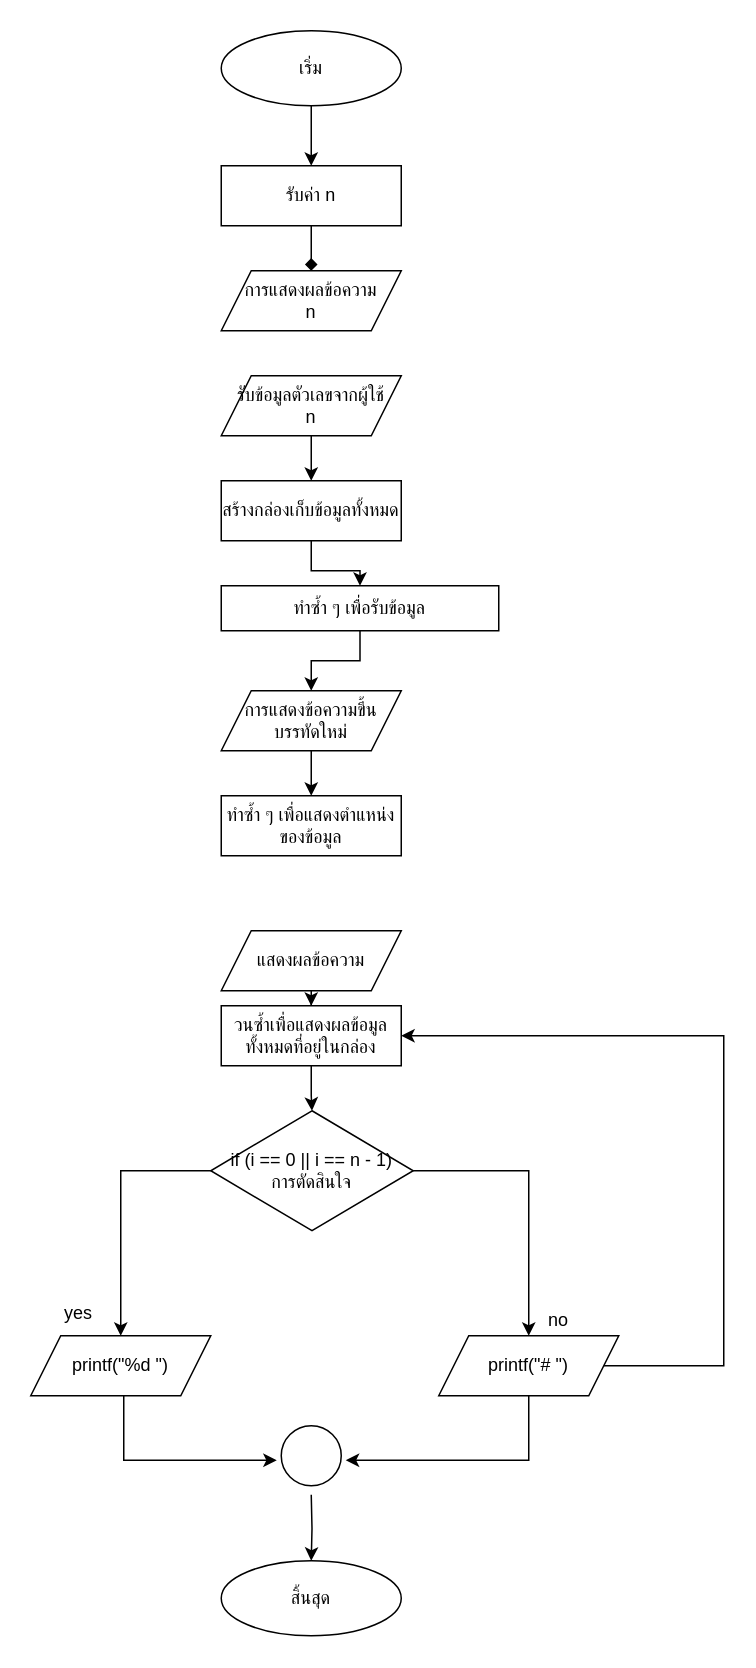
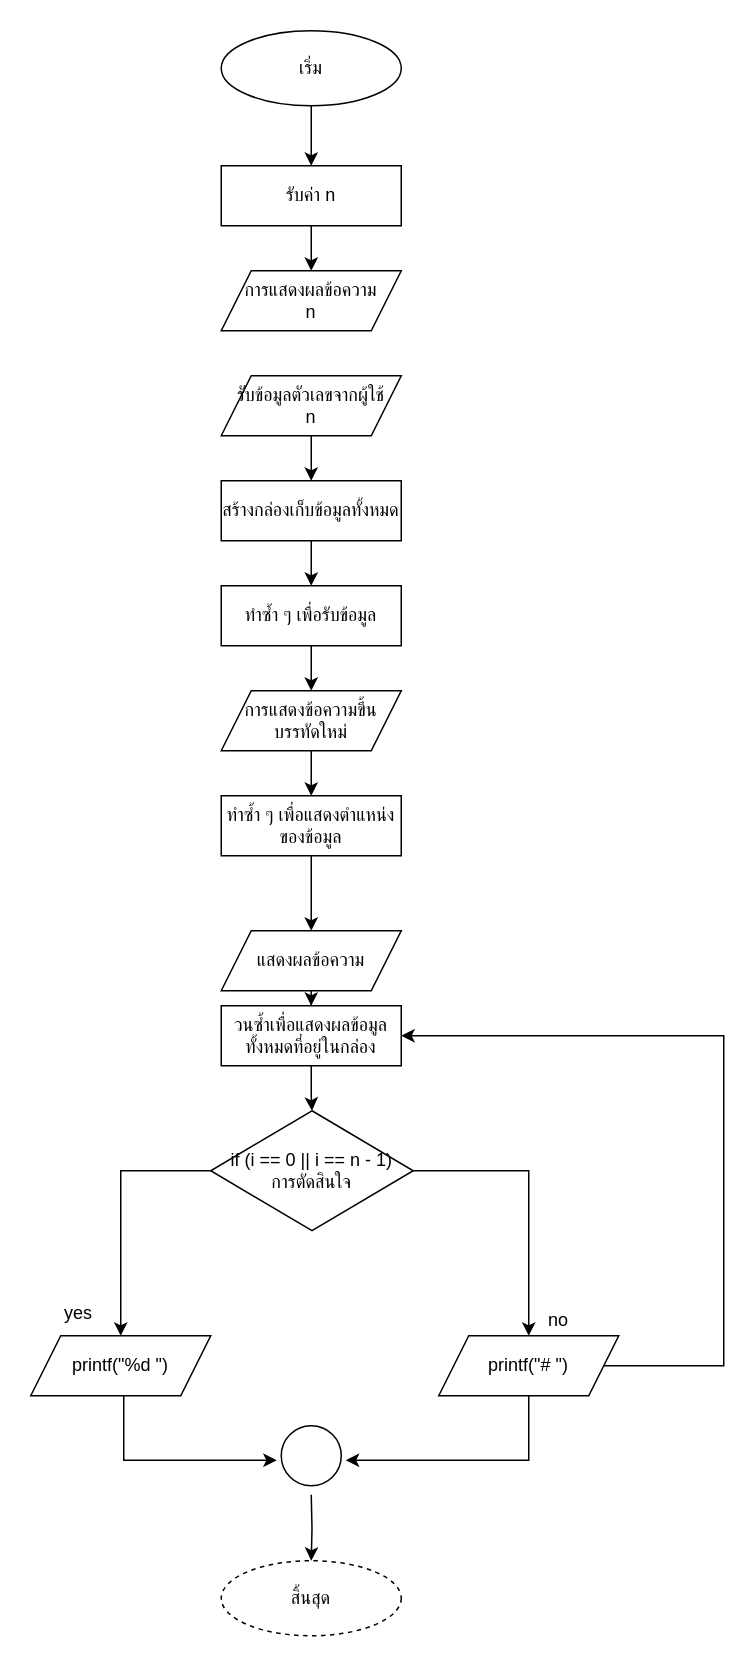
  <mxCell id="0" />
  <mxCell id="1" parent="0" />
  <mxCell id="2" style="edgeStyle=orthogonalEdgeStyle;rounded=0;orthogonalLoop=1;jettySize=auto;html=1;entryX=0.5;entryY=0;entryDx=0;entryDy=0;" edge="1" parent="1" source="3"><mxGeometry relative="1" as="geometry"><mxPoint x="207" y="110" as="targetPoint" /></mxGeometry></mxCell>
  <mxCell id="3" value="เริ่ม" style="ellipse;whiteSpace=wrap;html=1;" vertex="1" parent="1"><mxGeometry x="147" y="20" width="120" height="50" as="geometry" /></mxCell>
- <mxCell id="4" value="สิ้นสุด" style="ellipse;whiteSpace=wrap;html=1;" vertex="1" parent="1"><mxGeometry x="147" y="1040" width="120" height="50" as="geometry" /></mxCell>
- <mxCell id="5" style="edgeStyle=orthogonalEdgeStyle;rounded=0;orthogonalLoop=1;jettySize=auto;html=1;entryX=0.5;entryY=0;entryDx=0;entryDy=0;endArrow=diamond;" edge="1" parent="1" source="6" target="7"><mxGeometry relative="1" as="geometry" /></mxCell>
+ <mxCell id="4" value="สิ้นสุด" style="ellipse;whiteSpace=wrap;html=1;dashed=1;" vertex="1" parent="1"><mxGeometry x="147" y="1040" width="120" height="50" as="geometry" /></mxCell>
+ <mxCell id="5" style="edgeStyle=orthogonalEdgeStyle;rounded=0;orthogonalLoop=1;jettySize=auto;html=1;entryX=0.5;entryY=0;entryDx=0;entryDy=0;" edge="1" parent="1" source="6" target="7"><mxGeometry relative="1" as="geometry" /></mxCell>
  <mxCell id="6" value="รับค่า n" style="rounded=0;whiteSpace=wrap;html=1;" vertex="1" parent="1"><mxGeometry x="147" y="110" width="120" height="40" as="geometry" /></mxCell>
  <mxCell id="7" value="การแสดงผลข้อความ&lt;div&gt;n&lt;/div&gt;" style="shape=parallelogram;perimeter=parallelogramPerimeter;whiteSpace=wrap;html=1;fixedSize=1;" vertex="1" parent="1"><mxGeometry x="147" y="180" width="120" height="40" as="geometry" /></mxCell>
  <mxCell id="8" style="edgeStyle=orthogonalEdgeStyle;rounded=0;orthogonalLoop=1;jettySize=auto;html=1;entryX=0.5;entryY=0;entryDx=0;entryDy=0;" edge="1" parent="1" source="9" target="11"><mxGeometry relative="1" as="geometry" /></mxCell>
  <mxCell id="9" value="รับข้อมูลตัวเลขจากผู้ใช้&lt;div&gt;n&lt;/div&gt;" style="shape=parallelogram;perimeter=parallelogramPerimeter;whiteSpace=wrap;html=1;fixedSize=1;" vertex="1" parent="1"><mxGeometry x="147" y="250" width="120" height="40" as="geometry" /></mxCell>
  <mxCell id="10" style="edgeStyle=orthogonalEdgeStyle;rounded=0;orthogonalLoop=1;jettySize=auto;html=1;entryX=0.5;entryY=0;entryDx=0;entryDy=0;" edge="1" parent="1" source="11" target="13"><mxGeometry relative="1" as="geometry" /></mxCell>
  <mxCell id="11" value="สร้างกล่องเก็บข้อมูลทั้งหมด" style="rounded=0;whiteSpace=wrap;html=1;" vertex="1" parent="1"><mxGeometry x="147" y="320" width="120" height="40" as="geometry" /></mxCell>
  <mxCell id="12" style="edgeStyle=orthogonalEdgeStyle;rounded=0;orthogonalLoop=1;jettySize=auto;html=1;entryX=0.5;entryY=0;entryDx=0;entryDy=0;" edge="1" parent="1" source="13" target="15"><mxGeometry relative="1" as="geometry" /></mxCell>
- <mxCell id="13" value="ทำซ้ำ ๆ เพื่อรับข้อมูล" style="rounded=0;whiteSpace=wrap;html=1;" vertex="1" parent="1"><mxGeometry x="147" y="390" width="185" height="30" as="geometry" /></mxCell>
+ <mxCell id="13" value="ทำซ้ำ ๆ เพื่อรับข้อมูล" style="rounded=0;whiteSpace=wrap;html=1;" vertex="1" parent="1"><mxGeometry x="147" y="390" width="120" height="40" as="geometry" /></mxCell>
  <mxCell id="14" style="edgeStyle=orthogonalEdgeStyle;rounded=0;orthogonalLoop=1;jettySize=auto;html=1;entryX=0.5;entryY=0;entryDx=0;entryDy=0;" edge="1" parent="1" source="15" target="17"><mxGeometry relative="1" as="geometry" /></mxCell>
  <mxCell id="15" value="การแสดงข้อความขึ้นบรรทัดใหม่" style="shape=parallelogram;perimeter=parallelogramPerimeter;whiteSpace=wrap;html=1;fixedSize=1;" vertex="1" parent="1"><mxGeometry x="147" y="460" width="120" height="40" as="geometry" /></mxCell>
+ <mxCell id="16" style="edgeStyle=orthogonalEdgeStyle;rounded=0;orthogonalLoop=1;jettySize=auto;html=1;entryX=0.5;entryY=0;entryDx=0;entryDy=0;" edge="1" parent="1" source="17" target="19"><mxGeometry relative="1" as="geometry" /></mxCell>
  <mxCell id="17" value="ทำซ้ำ ๆ เพื่อแสดงตำแหน่งของข้อมูล" style="rounded=0;whiteSpace=wrap;html=1;" vertex="1" parent="1"><mxGeometry x="147" y="530" width="120" height="40" as="geometry" /></mxCell>
  <mxCell id="18" style="edgeStyle=orthogonalEdgeStyle;rounded=0;orthogonalLoop=1;jettySize=auto;html=1;" edge="1" parent="1" source="19" target="21"><mxGeometry relative="1" as="geometry" /></mxCell>
  <mxCell id="19" value="แสดงผลข้อความ" style="shape=parallelogram;perimeter=parallelogramPerimeter;whiteSpace=wrap;html=1;fixedSize=1;" vertex="1" parent="1"><mxGeometry x="147" y="620" width="120" height="40" as="geometry" /></mxCell>
  <mxCell id="20" style="edgeStyle=orthogonalEdgeStyle;rounded=0;orthogonalLoop=1;jettySize=auto;html=1;entryX=0.5;entryY=0;entryDx=0;entryDy=0;" edge="1" parent="1" source="21" target="24"><mxGeometry relative="1" as="geometry" /></mxCell>
  <mxCell id="21" value="วนซ้ำเพื่อแสดงผลข้อมูลทั้งหมดที่อยู่ในกล่อง" style="rounded=0;whiteSpace=wrap;html=1;" vertex="1" parent="1"><mxGeometry x="147" y="670" width="120" height="40" as="geometry" /></mxCell>
  <mxCell id="22" style="edgeStyle=orthogonalEdgeStyle;rounded=0;orthogonalLoop=1;jettySize=auto;html=1;entryX=0.5;entryY=0;entryDx=0;entryDy=0;" edge="1" parent="1" source="24" target="26"><mxGeometry relative="1" as="geometry"><Array as="points"><mxPoint x="80" y="780" /></Array></mxGeometry></mxCell>
  <mxCell id="23" style="edgeStyle=orthogonalEdgeStyle;rounded=0;orthogonalLoop=1;jettySize=auto;html=1;entryX=0.5;entryY=0;entryDx=0;entryDy=0;" edge="1" parent="1" source="24" target="29"><mxGeometry relative="1" as="geometry" /></mxCell>
  <mxCell id="24" value="if (i == 0 || i == n - 1)&lt;div&gt;การตัดสินใจ&lt;/div&gt;" style="rhombus;whiteSpace=wrap;html=1;" vertex="1" parent="1"><mxGeometry x="140" y="740" width="135" height="80" as="geometry" /></mxCell>
  <mxCell id="25" style="edgeStyle=orthogonalEdgeStyle;rounded=0;orthogonalLoop=1;jettySize=auto;html=1;entryX=0;entryY=0.5;entryDx=0;entryDy=0;" edge="1" parent="1" source="26"><mxGeometry relative="1" as="geometry"><mxPoint x="184" y="973" as="targetPoint" /><Array as="points"><mxPoint x="82" y="973" /></Array></mxGeometry></mxCell>
  <mxCell id="26" value="printf(&quot;%d &quot;)" style="shape=parallelogram;perimeter=parallelogramPerimeter;whiteSpace=wrap;html=1;fixedSize=1;" vertex="1" parent="1"><mxGeometry x="20" y="890" width="120" height="40" as="geometry" /></mxCell>
  <mxCell id="27" style="edgeStyle=orthogonalEdgeStyle;rounded=0;orthogonalLoop=1;jettySize=auto;html=1;entryX=1;entryY=0.5;entryDx=0;entryDy=0;" edge="1" parent="1" source="29"><mxGeometry relative="1" as="geometry"><mxPoint x="230" y="973" as="targetPoint" /><Array as="points"><mxPoint x="352" y="973" /></Array></mxGeometry></mxCell>
  <mxCell id="28" style="edgeStyle=orthogonalEdgeStyle;rounded=0;orthogonalLoop=1;jettySize=auto;html=1;entryX=1;entryY=0.5;entryDx=0;entryDy=0;" edge="1" parent="1" source="29" target="21"><mxGeometry relative="1" as="geometry"><Array as="points"><mxPoint x="482" y="910" /><mxPoint x="482" y="690" /></Array></mxGeometry></mxCell>
  <mxCell id="29" value="printf(&quot;#  &quot;)" style="shape=parallelogram;perimeter=parallelogramPerimeter;whiteSpace=wrap;html=1;fixedSize=1;" vertex="1" parent="1"><mxGeometry x="292" y="890" width="120" height="40" as="geometry" /></mxCell>
  <mxCell id="30" style="edgeStyle=orthogonalEdgeStyle;rounded=0;orthogonalLoop=1;jettySize=auto;html=1;exitX=0.5;exitY=1;exitDx=0;exitDy=0;entryX=0.5;entryY=0;entryDx=0;entryDy=0;" edge="1" parent="1" target="4"><mxGeometry relative="1" as="geometry"><mxPoint x="207" y="996" as="sourcePoint" /></mxGeometry></mxCell>
  <mxCell id="31" value="yes" style="text;html=1;align=center;verticalAlign=middle;whiteSpace=wrap;rounded=0;" vertex="1" parent="1"><mxGeometry x="22" y="860" width="60" height="30" as="geometry" /></mxCell>
  <mxCell id="32" value="no" style="text;html=1;align=center;verticalAlign=middle;whiteSpace=wrap;rounded=0;" vertex="1" parent="1"><mxGeometry x="342" y="870" width="60" height="20" as="geometry" /></mxCell>
  <mxCell id="33" value="" style="ellipse;whiteSpace=wrap;html=1;aspect=fixed;" vertex="1" parent="1"><mxGeometry x="187" y="950" width="40" height="40" as="geometry" /></mxCell>
